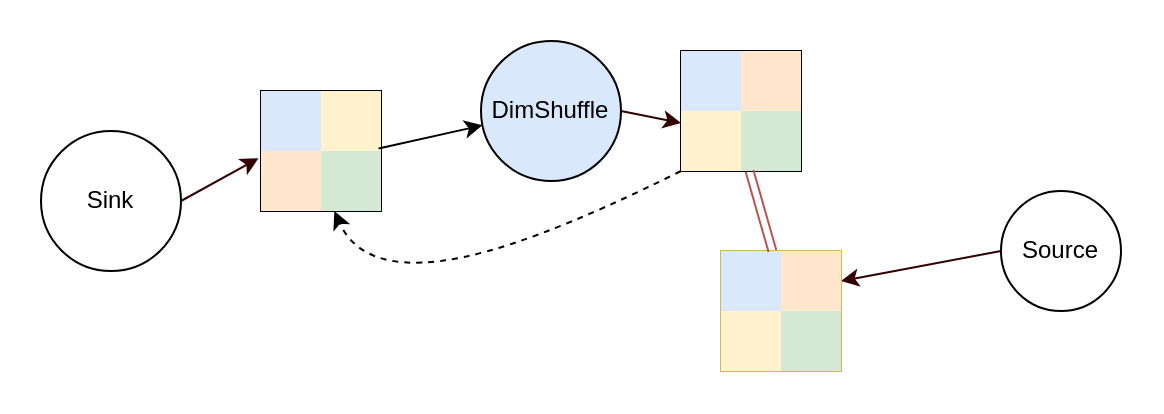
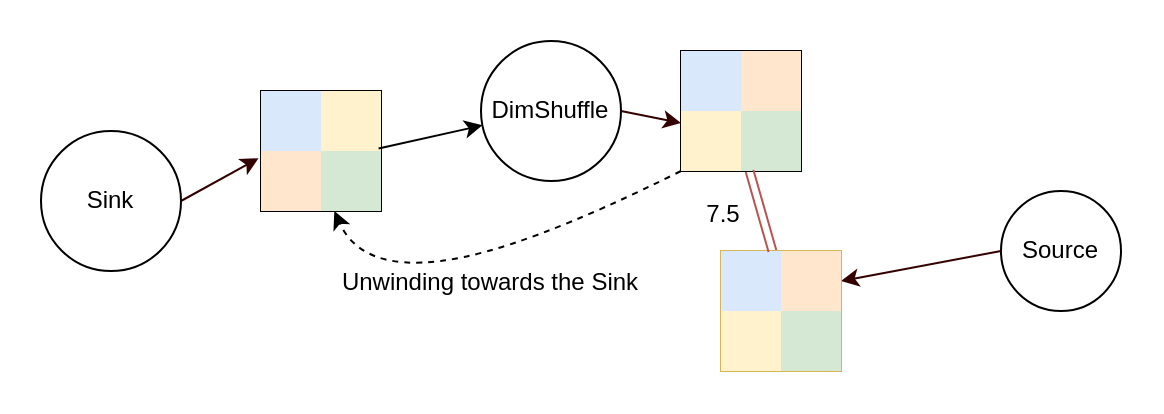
  <mxCell id="0" />
  <mxCell id="1" parent="0" />
  <mxCell id="2" value="Sink" style="ellipse;whiteSpace=wrap;html=1;" parent="1" vertex="1"><mxGeometry x="20" y="65" width="70" height="70" as="geometry" /></mxCell>
  <mxCell id="3" value="" style="endArrow=classic;html=1;strokeColor=#330000;fontFamily=Helvetica;exitX=1;exitY=0.5;exitDx=0;exitDy=0;entryX=-0.02;entryY=0.12;entryDx=0;entryDy=0;entryPerimeter=0;" parent="1" source="2" target="8" edge="1"><mxGeometry width="50" height="50" relative="1" as="geometry"><mxPoint x="360" y="305" as="sourcePoint" /><mxPoint x="120" y="203" as="targetPoint" /></mxGeometry></mxCell>
  <mxCell id="4" value="" style="shape=table;html=1;whiteSpace=wrap;startSize=0;container=1;collapsible=0;childLayout=tableLayout;" parent="1" vertex="1"><mxGeometry x="130" y="45" width="60" height="60" as="geometry" /></mxCell>
  <mxCell id="5" value="" style="shape=partialRectangle;html=1;whiteSpace=wrap;collapsible=0;dropTarget=0;pointerEvents=0;fillColor=none;top=0;left=0;bottom=0;right=0;points=[[0,0.5],[1,0.5]];portConstraint=eastwest;" parent="4" vertex="1"><mxGeometry width="60" height="30" as="geometry" /></mxCell>
  <mxCell id="6" value="" style="shape=partialRectangle;html=1;whiteSpace=wrap;connectable=0;overflow=hidden;fillColor=#dae8fc;top=0;left=0;bottom=0;right=0;strokeColor=#6c8ebf;" parent="5" vertex="1"><mxGeometry width="30" height="30" as="geometry" /></mxCell>
  <mxCell id="7" value="" style="shape=partialRectangle;html=1;whiteSpace=wrap;connectable=0;overflow=hidden;fillColor=#fff2cc;top=0;left=0;bottom=0;right=0;strokeColor=#d6b656;" parent="5" vertex="1"><mxGeometry x="30" width="30" height="30" as="geometry" /></mxCell>
  <mxCell id="8" value="" style="shape=partialRectangle;html=1;whiteSpace=wrap;collapsible=0;dropTarget=0;pointerEvents=0;fillColor=none;top=0;left=0;bottom=0;right=0;points=[[0,0.5],[1,0.5]];portConstraint=eastwest;" parent="4" vertex="1"><mxGeometry y="30" width="60" height="30" as="geometry" /></mxCell>
  <mxCell id="9" value="" style="shape=partialRectangle;html=1;whiteSpace=wrap;connectable=0;overflow=hidden;fillColor=#ffe6cc;top=0;left=0;bottom=0;right=0;strokeColor=#d79b00;" parent="8" vertex="1"><mxGeometry width="30" height="30" as="geometry" /></mxCell>
  <mxCell id="10" value="" style="shape=partialRectangle;html=1;whiteSpace=wrap;connectable=0;overflow=hidden;fillColor=#d5e8d4;top=0;left=0;bottom=0;right=0;strokeColor=#82b366;" parent="8" vertex="1"><mxGeometry x="30" width="30" height="30" as="geometry" /></mxCell>
- <mxCell id="11" value="DimShuffle" style="ellipse;whiteSpace=wrap;html=1;fillColor=#dae8fc;" parent="1" vertex="1"><mxGeometry x="240" y="20" width="70" height="70" as="geometry" /></mxCell>
+ <mxCell id="11" value="DimShuffle" style="ellipse;whiteSpace=wrap;html=1;" parent="1" vertex="1"><mxGeometry x="240" y="20" width="70" height="70" as="geometry" /></mxCell>
  <mxCell id="12" value="" style="endArrow=classic;html=1;strokeColor=#330000;fontFamily=Helvetica;exitX=1;exitY=0.5;exitDx=0;exitDy=0;entryX=0;entryY=0.2;entryDx=0;entryDy=0;entryPerimeter=0;" parent="1" source="11" target="17" edge="1"><mxGeometry width="50" height="50" relative="1" as="geometry"><mxPoint x="550" y="305" as="sourcePoint" /><mxPoint x="289" y="68" as="targetPoint" /></mxGeometry></mxCell>
  <mxCell id="13" value="" style="shape=table;html=1;whiteSpace=wrap;startSize=0;container=1;collapsible=0;childLayout=tableLayout;" parent="1" vertex="1"><mxGeometry x="340" y="25" width="60" height="60" as="geometry" /></mxCell>
  <mxCell id="14" value="" style="shape=partialRectangle;html=1;whiteSpace=wrap;collapsible=0;dropTarget=0;pointerEvents=0;fillColor=none;top=0;left=0;bottom=0;right=0;points=[[0,0.5],[1,0.5]];portConstraint=eastwest;" parent="13" vertex="1"><mxGeometry width="60" height="30" as="geometry" /></mxCell>
  <mxCell id="15" value="" style="shape=partialRectangle;html=1;whiteSpace=wrap;connectable=0;overflow=hidden;fillColor=#dae8fc;top=0;left=0;bottom=0;right=0;strokeColor=#6c8ebf;" parent="14" vertex="1"><mxGeometry width="30" height="30" as="geometry" /></mxCell>
  <mxCell id="16" value="" style="shape=partialRectangle;html=1;whiteSpace=wrap;connectable=0;overflow=hidden;fillColor=#ffe6cc;top=0;left=0;bottom=0;right=0;strokeColor=#d79b00;" parent="14" vertex="1"><mxGeometry x="30" width="30" height="30" as="geometry" /></mxCell>
  <mxCell id="17" value="" style="shape=partialRectangle;html=1;whiteSpace=wrap;collapsible=0;dropTarget=0;pointerEvents=0;fillColor=none;top=0;left=0;bottom=0;right=0;points=[[0,0.5],[1,0.5]];portConstraint=eastwest;" parent="13" vertex="1"><mxGeometry y="30" width="60" height="30" as="geometry" /></mxCell>
  <mxCell id="18" value="" style="shape=partialRectangle;html=1;whiteSpace=wrap;connectable=0;overflow=hidden;fillColor=#fff2cc;top=0;left=0;bottom=0;right=0;strokeColor=#d6b656;" parent="17" vertex="1"><mxGeometry width="30" height="30" as="geometry" /></mxCell>
  <mxCell id="19" value="" style="shape=partialRectangle;html=1;whiteSpace=wrap;connectable=0;overflow=hidden;fillColor=#d5e8d4;top=0;left=0;bottom=0;right=0;strokeColor=#82b366;" parent="17" vertex="1"><mxGeometry x="30" width="30" height="30" as="geometry" /></mxCell>
  <mxCell id="20" style="edgeStyle=none;rounded=0;orthogonalLoop=1;jettySize=auto;html=1;exitX=0.98;exitY=0.96;exitDx=0;exitDy=0;exitPerimeter=0;" parent="1" source="5" target="11" edge="1"><mxGeometry relative="1" as="geometry" /></mxCell>
  <mxCell id="21" value="Source" style="ellipse;whiteSpace=wrap;html=1;" parent="1" vertex="1"><mxGeometry x="500" y="95" width="60" height="60" as="geometry" /></mxCell>
  <mxCell id="22" value="" style="endArrow=classic;html=1;strokeColor=#330000;fontFamily=Helvetica;exitX=0;exitY=0.5;exitDx=0;exitDy=0;entryX=1;entryY=0.5;entryDx=0;entryDy=0;" parent="1" source="21" target="24" edge="1"><mxGeometry width="50" height="50" relative="1" as="geometry"><mxPoint x="550" y="405" as="sourcePoint" /><mxPoint x="289" y="168" as="targetPoint" /></mxGeometry></mxCell>
  <mxCell id="23" value="" style="shape=table;html=1;whiteSpace=wrap;startSize=0;container=1;collapsible=0;childLayout=tableLayout;fillColor=#fff2cc;strokeColor=#d6b656;" parent="1" vertex="1"><mxGeometry x="360" y="125" width="60" height="60" as="geometry" /></mxCell>
  <mxCell id="24" value="" style="shape=partialRectangle;html=1;whiteSpace=wrap;collapsible=0;dropTarget=0;pointerEvents=0;fillColor=none;top=0;left=0;bottom=0;right=0;points=[[0,0.5],[1,0.5]];portConstraint=eastwest;" parent="23" vertex="1"><mxGeometry width="60" height="30" as="geometry" /></mxCell>
  <mxCell id="25" value="" style="shape=partialRectangle;html=1;whiteSpace=wrap;connectable=0;overflow=hidden;fillColor=#dae8fc;top=0;left=0;bottom=0;right=0;strokeColor=#6c8ebf;" parent="24" vertex="1"><mxGeometry width="30" height="30" as="geometry" /></mxCell>
  <mxCell id="26" value="" style="shape=partialRectangle;html=1;whiteSpace=wrap;connectable=0;overflow=hidden;fillColor=#ffe6cc;top=0;left=0;bottom=0;right=0;strokeColor=#d79b00;" parent="24" vertex="1"><mxGeometry x="30" width="30" height="30" as="geometry" /></mxCell>
  <mxCell id="27" value="" style="shape=partialRectangle;html=1;whiteSpace=wrap;collapsible=0;dropTarget=0;pointerEvents=0;fillColor=none;top=0;left=0;bottom=0;right=0;points=[[0,0.5],[1,0.5]];portConstraint=eastwest;" parent="23" vertex="1"><mxGeometry y="30" width="60" height="30" as="geometry" /></mxCell>
  <mxCell id="28" value="" style="shape=partialRectangle;html=1;whiteSpace=wrap;connectable=0;overflow=hidden;fillColor=#fff2cc;top=0;left=0;bottom=0;right=0;strokeColor=#d6b656;" parent="27" vertex="1"><mxGeometry width="30" height="30" as="geometry" /></mxCell>
  <mxCell id="29" value="" style="shape=partialRectangle;html=1;whiteSpace=wrap;connectable=0;overflow=hidden;fillColor=#d5e8d4;top=0;left=0;bottom=0;right=0;strokeColor=#82b366;" parent="27" vertex="1"><mxGeometry x="30" width="30" height="30" as="geometry" /></mxCell>
  <mxCell id="30" value="" style="endArrow=none;html=1;shape=link;fillColor=#f8cecc;strokeColor=#b85450;" parent="1" source="17" target="24" edge="1"><mxGeometry width="50" height="50" relative="1" as="geometry"><mxPoint x="360" y="305" as="sourcePoint" /><mxPoint x="410" y="255" as="targetPoint" /></mxGeometry></mxCell>
+ <mxCell id="31" value="7.5" style="text;html=1;align=center;verticalAlign=middle;resizable=0;points=[];autosize=1;" parent="1" vertex="1"><mxGeometry x="346" y="97" width="30" height="20" as="geometry" /></mxCell>
  <mxCell id="32" value="" style="curved=1;endArrow=classic;html=1;dashed=1;" edge="1" parent="1" source="17" target="8"><mxGeometry width="50" height="50" relative="1" as="geometry"><mxPoint x="360" y="345" as="sourcePoint" /><mxPoint x="410" y="295" as="targetPoint" /><Array as="points"><mxPoint x="260" y="125" /><mxPoint x="180" y="135" /></Array></mxGeometry></mxCell>
+ <mxCell id="33" value="Unwinding towards the Sink" style="text;html=1;strokeColor=none;fillColor=none;align=center;verticalAlign=middle;whiteSpace=wrap;rounded=0;" vertex="1" parent="1"><mxGeometry x="160" y="126" width="170" height="30" as="geometry" /></mxCell>
